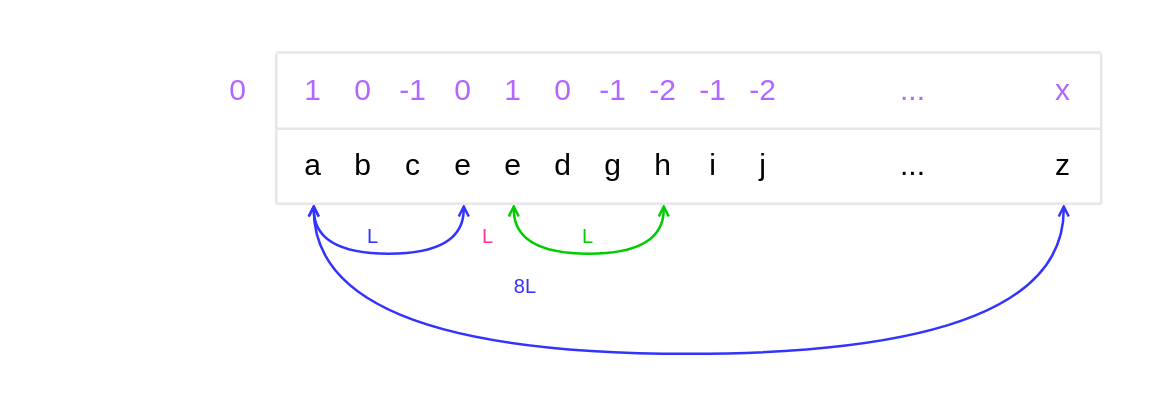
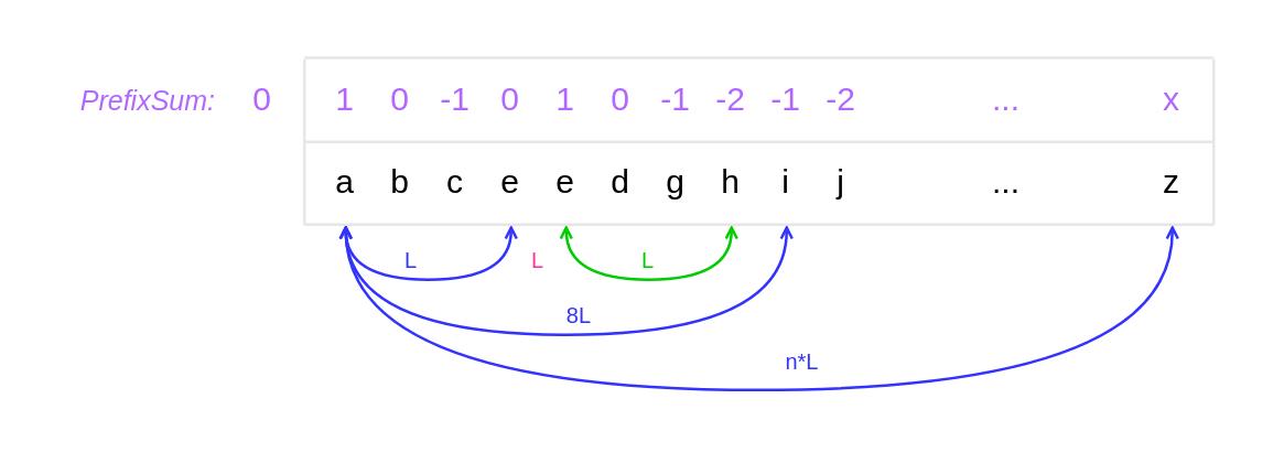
  <mxCell id="0" />
  <mxCell id="1" parent="0" />
  <mxCell id="2" style="edgeStyle=orthogonalEdgeStyle;rounded=0;orthogonalLoop=1;jettySize=auto;html=1;exitX=0.5;exitY=1;exitDx=0;exitDy=0;entryX=0.5;entryY=1;entryDx=0;entryDy=0;curved=1;startSize=3;endSize=3;startArrow=open;startFill=0;endArrow=open;endFill=0;strokeColor=#3333FF;" parent="1" source="5" target="10" edge="1"><mxGeometry relative="1" as="geometry" /></mxCell>
+ <mxCell id="3" style="edgeStyle=orthogonalEdgeStyle;rounded=0;orthogonalLoop=1;jettySize=auto;html=1;exitX=0.5;exitY=1;exitDx=0;exitDy=0;entryX=0.5;entryY=1;entryDx=0;entryDy=0;curved=1;endSize=3;startSize=3;endArrow=open;endFill=0;startArrow=open;startFill=0;strokeColor=#3333FF;" parent="1" source="5" target="14" edge="1"><mxGeometry relative="1" as="geometry"><Array as="points"><mxPoint x="125" y="121" /><mxPoint x="285" y="121" /></Array></mxGeometry></mxCell>
  <mxCell id="4" style="edgeStyle=orthogonalEdgeStyle;rounded=0;orthogonalLoop=1;jettySize=auto;html=1;exitX=0.5;exitY=1;exitDx=0;exitDy=0;entryX=0.5;entryY=1;entryDx=0;entryDy=0;curved=1;startSize=3;endSize=3;startArrow=open;startFill=0;endArrow=open;endFill=0;strokeColor=#3333FF;" parent="1" source="5" target="16" edge="1"><mxGeometry relative="1" as="geometry"><Array as="points"><mxPoint x="125" y="141" /><mxPoint x="425" y="141" /></Array></mxGeometry></mxCell>
  <mxCell id="5" value="a" style="text;html=1;strokeColor=none;fillColor=none;align=center;verticalAlign=middle;whiteSpace=wrap;rounded=0;" parent="1" vertex="1"><mxGeometry x="110" y="51" width="30" height="30" as="geometry" /></mxCell>
  <mxCell id="6" value="c" style="text;html=1;strokeColor=none;fillColor=none;align=center;verticalAlign=middle;whiteSpace=wrap;rounded=0;" parent="1" vertex="1"><mxGeometry x="150" y="51" width="30" height="30" as="geometry" /></mxCell>
  <mxCell id="7" value="b" style="text;html=1;strokeColor=none;fillColor=none;align=center;verticalAlign=middle;whiteSpace=wrap;rounded=0;" parent="1" vertex="1"><mxGeometry x="130" y="51" width="30" height="30" as="geometry" /></mxCell>
  <mxCell id="8" style="edgeStyle=orthogonalEdgeStyle;rounded=0;orthogonalLoop=1;jettySize=auto;html=1;exitX=0.5;exitY=1;exitDx=0;exitDy=0;entryX=0.5;entryY=1;entryDx=0;entryDy=0;curved=1;startSize=3;endSize=3;endArrow=open;endFill=0;startArrow=open;startFill=0;strokeColor=#00CC00;" parent="1" source="9" target="15" edge="1"><mxGeometry relative="1" as="geometry" /></mxCell>
  <mxCell id="9" value="e" style="text;html=1;strokeColor=none;fillColor=none;align=center;verticalAlign=middle;whiteSpace=wrap;rounded=0;" parent="1" vertex="1"><mxGeometry x="190" y="51" width="30" height="30" as="geometry" /></mxCell>
  <mxCell id="10" value="e" style="text;html=1;strokeColor=none;fillColor=none;align=center;verticalAlign=middle;whiteSpace=wrap;rounded=0;" parent="1" vertex="1"><mxGeometry x="170" y="51" width="30" height="30" as="geometry" /></mxCell>
  <mxCell id="11" value="g" style="text;html=1;strokeColor=none;fillColor=none;align=center;verticalAlign=middle;whiteSpace=wrap;rounded=0;" parent="1" vertex="1"><mxGeometry x="230" y="51" width="30" height="30" as="geometry" /></mxCell>
  <mxCell id="12" value="d" style="text;html=1;strokeColor=none;fillColor=none;align=center;verticalAlign=middle;whiteSpace=wrap;rounded=0;" parent="1" vertex="1"><mxGeometry x="210" y="51" width="30" height="30" as="geometry" /></mxCell>
  <mxCell id="13" value="j" style="text;html=1;strokeColor=none;fillColor=none;align=center;verticalAlign=middle;whiteSpace=wrap;rounded=0;" parent="1" vertex="1"><mxGeometry x="290" y="51" width="30" height="30" as="geometry" /></mxCell>
  <mxCell id="14" value="i" style="text;html=1;strokeColor=none;fillColor=none;align=center;verticalAlign=middle;whiteSpace=wrap;rounded=0;" parent="1" vertex="1"><mxGeometry x="270" y="51" width="30" height="30" as="geometry" /></mxCell>
  <mxCell id="15" value="h" style="text;html=1;strokeColor=none;fillColor=none;align=center;verticalAlign=middle;whiteSpace=wrap;rounded=0;" parent="1" vertex="1"><mxGeometry x="250" y="51" width="30" height="30" as="geometry" /></mxCell>
  <mxCell id="16" value="z" style="text;html=1;strokeColor=none;fillColor=none;align=center;verticalAlign=middle;whiteSpace=wrap;rounded=0;" parent="1" vertex="1"><mxGeometry x="410" y="51" width="30" height="30" as="geometry" /></mxCell>
  <mxCell id="17" value="..." style="text;html=1;strokeColor=none;fillColor=none;align=center;verticalAlign=middle;whiteSpace=wrap;rounded=0;" parent="1" vertex="1"><mxGeometry x="350" y="51" width="30" height="30" as="geometry" /></mxCell>
  <mxCell id="18" value="L" style="text;html=1;strokeColor=none;fillColor=none;align=center;verticalAlign=middle;whiteSpace=wrap;rounded=0;fontSize=8;fontColor=#3333FF;" parent="1" vertex="1"><mxGeometry x="134" y="79" width="30" height="30" as="geometry" /></mxCell>
  <mxCell id="19" value="8L" style="text;html=1;strokeColor=none;fillColor=none;align=center;verticalAlign=middle;whiteSpace=wrap;rounded=0;fontSize=8;fontColor=#3333FF;" parent="1" vertex="1"><mxGeometry x="195" y="99" width="30" height="30" as="geometry" /></mxCell>
+ <mxCell id="20" value="n*L" style="text;html=1;strokeColor=none;fillColor=none;align=center;verticalAlign=middle;whiteSpace=wrap;rounded=0;fontSize=8;fontColor=#3333FF;" parent="1" vertex="1"><mxGeometry x="276" y="116" width="30" height="30" as="geometry" /></mxCell>
  <mxCell id="21" value="" style="endArrow=none;html=1;rounded=0;entryX=1;entryY=1;entryDx=0;entryDy=0;exitX=0;exitY=1;exitDx=0;exitDy=0;strokeColor=#E6E6E6;" parent="1" source="5" target="16" edge="1"><mxGeometry width="50" height="50" relative="1" as="geometry"><mxPoint x="90" y="51" as="sourcePoint" /><mxPoint x="140" y="1" as="targetPoint" /></mxGeometry></mxCell>
  <mxCell id="22" value="" style="endArrow=none;html=1;rounded=0;entryX=1;entryY=0;entryDx=0;entryDy=0;exitX=0;exitY=0;exitDx=0;exitDy=0;strokeColor=#E6E6E6;" parent="1" source="5" target="16" edge="1"><mxGeometry width="50" height="50" relative="1" as="geometry"><mxPoint x="120" y="51" as="sourcePoint" /><mxPoint x="450" y="51" as="targetPoint" /></mxGeometry></mxCell>
+ <mxCell id="23" value="PrefixSum:" style="text;html=1;strokeColor=none;fillColor=none;align=right;verticalAlign=middle;whiteSpace=wrap;rounded=0;fontStyle=2;fontSize=10;fontColor=#B266FF;" parent="1" vertex="1"><mxGeometry x="20" y="21" width="60" height="30" as="geometry" /></mxCell>
  <mxCell id="24" value="1" style="text;html=1;strokeColor=none;fillColor=none;align=center;verticalAlign=middle;whiteSpace=wrap;rounded=0;fontColor=#B266FF;" parent="1" vertex="1"><mxGeometry x="110" y="21" width="30" height="30" as="geometry" /></mxCell>
  <mxCell id="25" value="0" style="text;html=1;strokeColor=none;fillColor=none;align=center;verticalAlign=middle;whiteSpace=wrap;rounded=0;fontColor=#B266FF;" parent="1" vertex="1"><mxGeometry x="130" y="21" width="30" height="30" as="geometry" /></mxCell>
  <mxCell id="26" value="-1" style="text;html=1;strokeColor=none;fillColor=none;align=center;verticalAlign=middle;whiteSpace=wrap;rounded=0;fontColor=#B266FF;" parent="1" vertex="1"><mxGeometry x="150" y="21" width="30" height="30" as="geometry" /></mxCell>
  <mxCell id="27" value="0" style="text;html=1;strokeColor=none;fillColor=none;align=center;verticalAlign=middle;whiteSpace=wrap;rounded=0;fontColor=#B266FF;" parent="1" vertex="1"><mxGeometry x="170" y="21" width="30" height="30" as="geometry" /></mxCell>
  <mxCell id="28" value="1" style="text;html=1;strokeColor=none;fillColor=none;align=center;verticalAlign=middle;whiteSpace=wrap;rounded=0;fontColor=#B266FF;" parent="1" vertex="1"><mxGeometry x="190" y="21" width="30" height="30" as="geometry" /></mxCell>
  <mxCell id="29" value="0" style="text;html=1;strokeColor=none;fillColor=none;align=center;verticalAlign=middle;whiteSpace=wrap;rounded=0;fontColor=#B266FF;" parent="1" vertex="1"><mxGeometry x="210" y="21" width="30" height="30" as="geometry" /></mxCell>
  <mxCell id="30" value="-1" style="text;html=1;strokeColor=none;fillColor=none;align=center;verticalAlign=middle;whiteSpace=wrap;rounded=0;fontColor=#B266FF;" parent="1" vertex="1"><mxGeometry x="230" y="21" width="30" height="30" as="geometry" /></mxCell>
  <mxCell id="31" value="-2" style="text;html=1;strokeColor=none;fillColor=none;align=center;verticalAlign=middle;whiteSpace=wrap;rounded=0;fontColor=#B266FF;" parent="1" vertex="1"><mxGeometry x="250" y="21" width="30" height="30" as="geometry" /></mxCell>
  <mxCell id="32" value="-1" style="text;html=1;strokeColor=none;fillColor=none;align=center;verticalAlign=middle;whiteSpace=wrap;rounded=0;fontColor=#B266FF;" parent="1" vertex="1"><mxGeometry x="270" y="21" width="30" height="30" as="geometry" /></mxCell>
  <mxCell id="33" value="-2" style="text;html=1;strokeColor=none;fillColor=none;align=center;verticalAlign=middle;whiteSpace=wrap;rounded=0;fontColor=#B266FF;" parent="1" vertex="1"><mxGeometry x="290" y="21" width="30" height="30" as="geometry" /></mxCell>
  <mxCell id="34" value="x" style="text;html=1;strokeColor=none;fillColor=none;align=center;verticalAlign=middle;whiteSpace=wrap;rounded=0;fontColor=#B266FF;" parent="1" vertex="1"><mxGeometry x="410" y="21" width="30" height="30" as="geometry" /></mxCell>
  <mxCell id="35" value="..." style="text;html=1;strokeColor=none;fillColor=none;align=center;verticalAlign=middle;whiteSpace=wrap;rounded=0;fontColor=#B266FF;" parent="1" vertex="1"><mxGeometry x="350" y="21" width="30" height="30" as="geometry" /></mxCell>
  <mxCell id="36" value="" style="endArrow=none;html=1;rounded=0;exitX=0;exitY=1;exitDx=0;exitDy=0;entryX=0;entryY=0;entryDx=0;entryDy=0;fontColor=#B3B3B3;strokeColor=#E6E6E6;" parent="1" source="5" target="24" edge="1"><mxGeometry width="50" height="50" relative="1" as="geometry"><mxPoint x="260" y="201" as="sourcePoint" /><mxPoint x="100" y="-9" as="targetPoint" /></mxGeometry></mxCell>
  <mxCell id="37" value="0" style="text;html=1;strokeColor=none;fillColor=none;align=center;verticalAlign=middle;whiteSpace=wrap;rounded=0;fontColor=#B266FF;" parent="1" vertex="1"><mxGeometry x="80" y="21" width="30" height="30" as="geometry" /></mxCell>
  <mxCell id="38" value="L" style="text;html=1;strokeColor=none;fillColor=none;align=center;verticalAlign=middle;whiteSpace=wrap;rounded=0;fontSize=8;fontColor=#FF3399;" parent="1" vertex="1"><mxGeometry x="180" y="79" width="30" height="30" as="geometry" /></mxCell>
  <mxCell id="39" value="L" style="text;html=1;strokeColor=none;fillColor=none;align=center;verticalAlign=middle;whiteSpace=wrap;rounded=0;fontSize=8;fontColor=#00CC00;" parent="1" vertex="1"><mxGeometry x="220" y="79" width="30" height="30" as="geometry" /></mxCell>
  <mxCell id="40" value="" style="endArrow=none;html=1;rounded=0;entryX=1;entryY=1;entryDx=0;entryDy=0;exitX=0;exitY=1;exitDx=0;exitDy=0;strokeColor=#E6E6E6;" parent="1" edge="1"><mxGeometry width="50" height="50" relative="1" as="geometry"><mxPoint x="110" y="20.52" as="sourcePoint" /><mxPoint x="440" y="20.52" as="targetPoint" /></mxGeometry></mxCell>
  <mxCell id="41" value="" style="endArrow=none;html=1;rounded=0;exitX=0;exitY=1;exitDx=0;exitDy=0;entryX=0;entryY=0;entryDx=0;entryDy=0;fontColor=#B3B3B3;strokeColor=#E6E6E6;" parent="1" edge="1"><mxGeometry width="50" height="50" relative="1" as="geometry"><mxPoint x="440" y="81" as="sourcePoint" /><mxPoint x="440" y="21" as="targetPoint" /></mxGeometry></mxCell>
